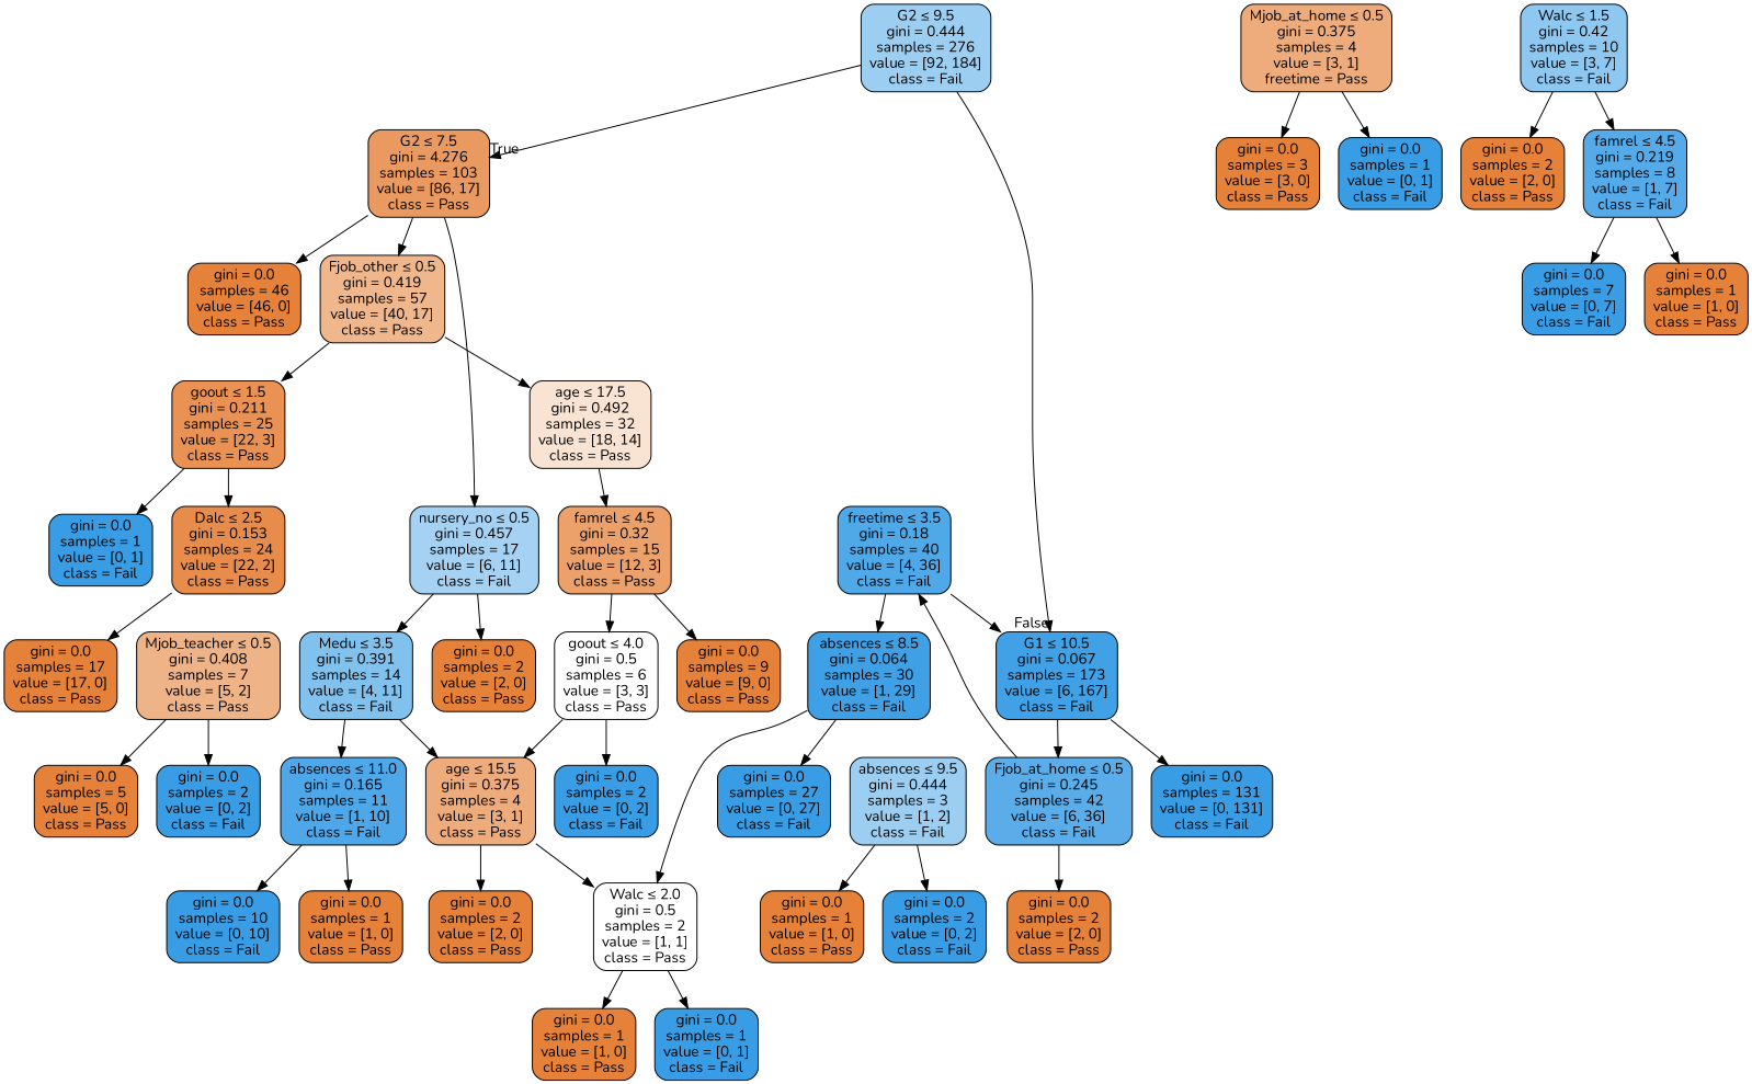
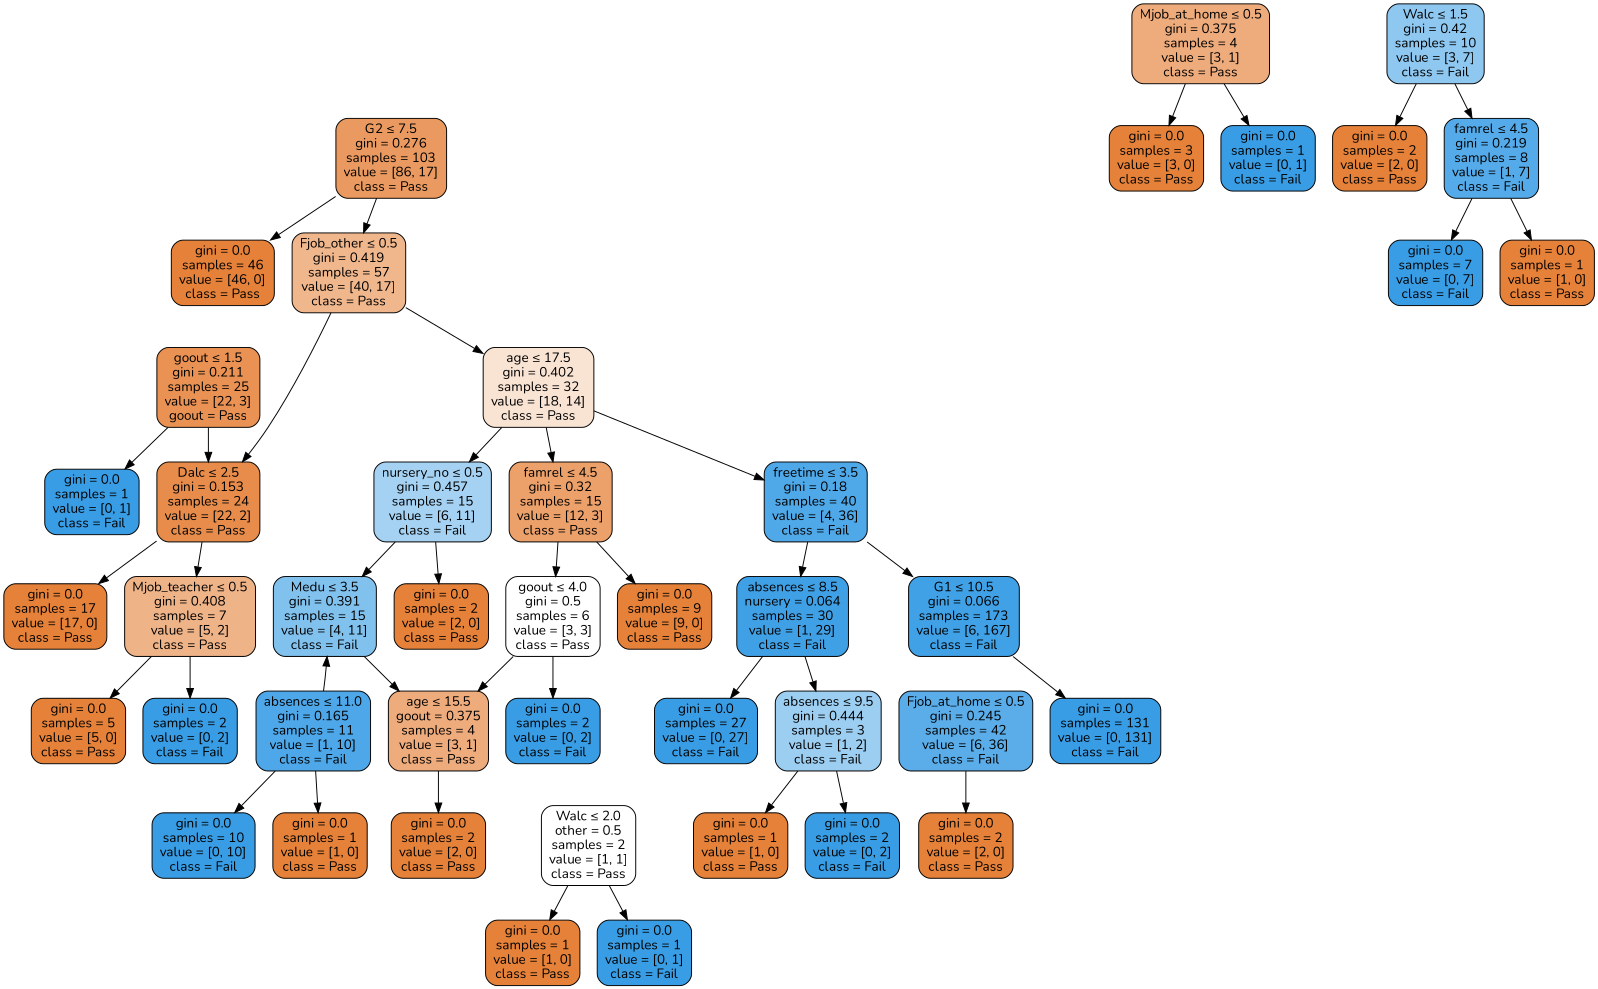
  digraph {
    fontname=Nunito
    node [color=black fillcolor="#e58139" fontname=Nunito shape=box style="filled, rounded"]
    edge [fontname=Nunito]
-   n1 [fillcolor="#9ccef2" label=<G2 &le; 9.5<br/>gini = 0.444<br/>samples = 276<br/>value = [92, 184]<br/>class = Fail>]
-   n2 [fillcolor="#ea9a60" label=<G2 &le; 7.5<br/>gini = 4.276<br/>samples = 103<br/>value = [86, 17]<br/>class = Pass>]
-   n3 [fillcolor="#40a1e6" label=<G1 &le; 10.5<br/>gini = 0.067<br/>samples = 173<br/>value = [6, 167]<br/>class = Fail>]
+   n2 [fillcolor="#ea9a60" label=<G2 &le; 7.5<br/>gini = 0.276<br/>samples = 103<br/>value = [86, 17]<br/>class = Pass>]
+   n3 [fillcolor="#40a1e6" label=<G1 &le; 10.5<br/>gini = 0.066<br/>samples = 173<br/>value = [6, 167]<br/>class = Fail>]
    n4 [label=<gini = 0.0<br/>samples = 46<br/>value = [46, 0]<br/>class = Pass>]
    n5 [fillcolor="#f0b78d" label=<Fjob_other &le; 0.5<br/>gini = 0.419<br/>samples = 57<br/>value = [40, 17]<br/>class = Pass>]
    n6 [fillcolor="#5aade9" label=<Fjob_at_home &le; 0.5<br/>gini = 0.245<br/>samples = 42<br/>value = [6, 36]<br/>class = Fail>]
    n7 [fillcolor="#399de5" label=<gini = 0.0<br/>samples = 131<br/>value = [0, 131]<br/>class = Fail>]
-   n8 [fillcolor="#e99254" label=<goout &le; 1.5<br/>gini = 0.211<br/>samples = 25<br/>value = [22, 3]<br/>class = Pass>]
-   n9 [fillcolor="#f9e3d3" label=<age &le; 17.5<br/>gini = 0.492<br/>samples = 32<br/>value = [18, 14]<br/>class = Pass>]
+   n8 [fillcolor="#e99254" label=<goout &le; 1.5<br/>gini = 0.211<br/>samples = 25<br/>value = [22, 3]<br/>goout = Pass>]
+   n9 [fillcolor="#f9e3d3" label=<age &le; 17.5<br/>gini = 0.402<br/>samples = 32<br/>value = [18, 14]<br/>class = Pass>]
    n10 [fillcolor="#399de5" label=<gini = 0.0<br/>samples = 1<br/>value = [0, 1]<br/>class = Fail>]
    n11 [fillcolor="#e78c4b" label=<Dalc &le; 2.5<br/>gini = 0.153<br/>samples = 24<br/>value = [22, 2]<br/>class = Pass>]
-   n12 [fillcolor="#a5d2f3" label=<nursery_no &le; 0.5<br/>gini = 0.457<br/>samples = 17<br/>value = [6, 11]<br/>class = Fail>]
+   n12 [fillcolor="#a5d2f3" label=<nursery_no &le; 0.5<br/>gini = 0.457<br/>samples = 15<br/>value = [6, 11]<br/>class = Fail>]
    n13 [fillcolor="#eca06a" label=<famrel &le; 4.5<br/>gini = 0.32<br/>samples = 15<br/>value = [12, 3]<br/>class = Pass>]
    n14 [label=<gini = 0.0<br/>samples = 17<br/>value = [17, 0]<br/>class = Pass>]
    n15 [fillcolor="#efb388" label=<Mjob_teacher &le; 0.5<br/>gini = 0.408<br/>samples = 7<br/>value = [5, 2]<br/>class = Pass>]
    n16 [label=<gini = 0.0<br/>samples = 5<br/>value = [5, 0]<br/>class = Pass>]
    n17 [fillcolor="#399de5" label=<gini = 0.0<br/>samples = 2<br/>value = [0, 2]<br/>class = Fail>]
-   n18 [fillcolor="#81c1ee" label=<Medu &le; 3.5<br/>gini = 0.391<br/>samples = 14<br/>value = [4, 11]<br/>class = Fail>]
+   n18 [fillcolor="#81c1ee" label=<Medu &le; 3.5<br/>gini = 0.391<br/>samples = 15<br/>value = [4, 11]<br/>class = Fail>]
    n19 [label=<gini = 0.0<br/>samples = 2<br/>value = [2, 0]<br/>class = Pass>]
    n20 [label=<gini = 0.0<br/>samples = 9<br/>value = [9, 0]<br/>class = Pass>]
    n21 [fillcolor="#ffffff" label=<goout &le; 4.0<br/>gini = 0.5<br/>samples = 6<br/>value = [3, 3]<br/>class = Pass>]
    n22 [fillcolor="#4da7e8" label=<absences &le; 11.0<br/>gini = 0.165<br/>samples = 11<br/>value = [1, 10]<br/>class = Fail>]
-   n23 [fillcolor="#eeab7b" label=<age &le; 15.5<br/>gini = 0.375<br/>samples = 4<br/>value = [3, 1]<br/>class = Pass>]
+   n23 [fillcolor="#eeab7b" label=<age &le; 15.5<br/>goout = 0.375<br/>samples = 4<br/>value = [3, 1]<br/>class = Pass>]
    n24 [fillcolor="#399de5" label=<gini = 0.0<br/>samples = 10<br/>value = [0, 10]<br/>class = Fail>]
    n25 [label=<gini = 0.0<br/>samples = 1<br/>value = [1, 0]<br/>class = Pass>]
-   n26 [fillcolor="#ffffff" label=<Walc &le; 2.0<br/>gini = 0.5<br/>samples = 2<br/>value = [1, 1]<br/>class = Pass>]
+   n26 [fillcolor="#ffffff" label=<Walc &le; 2.0<br/>other = 0.5<br/>samples = 2<br/>value = [1, 1]<br/>class = Pass>]
    n27 [label=<gini = 0.0<br/>samples = 2<br/>value = [2, 0]<br/>class = Pass>]
    n28 [label=<gini = 0.0<br/>samples = 1<br/>value = [1, 0]<br/>class = Pass>]
    n29 [fillcolor="#399de5" label=<gini = 0.0<br/>samples = 1<br/>value = [0, 1]<br/>class = Fail>]
    n30 [fillcolor="#399de5" label=<gini = 0.0<br/>samples = 2<br/>value = [0, 2]<br/>class = Fail>]
-   n31 [fillcolor="#eeab7b" label=<Mjob_at_home &le; 0.5<br/>gini = 0.375<br/>samples = 4<br/>value = [3, 1]<br/>freetime = Pass>]
+   n31 [fillcolor="#eeab7b" label=<Mjob_at_home &le; 0.5<br/>gini = 0.375<br/>samples = 4<br/>value = [3, 1]<br/>class = Pass>]
    n32 [label=<gini = 0.0<br/>samples = 3<br/>value = [3, 0]<br/>class = Pass>]
    n33 [fillcolor="#399de5" label=<gini = 0.0<br/>samples = 1<br/>value = [0, 1]<br/>class = Fail>]
    n34 [fillcolor="#4fa8e8" label=<freetime &le; 3.5<br/>gini = 0.18<br/>samples = 40<br/>value = [4, 36]<br/>class = Fail>]
    n35 [label=<gini = 0.0<br/>samples = 2<br/>value = [2, 0]<br/>class = Pass>]
-   n36 [fillcolor="#40a0e6" label=<absences &le; 8.5<br/>gini = 0.064<br/>samples = 30<br/>value = [1, 29]<br/>class = Fail>]
+   n36 [fillcolor="#40a0e6" label=<absences &le; 8.5<br/>nursery = 0.064<br/>samples = 30<br/>value = [1, 29]<br/>class = Fail>]
    n37 [fillcolor="#399de5" label=<gini = 0.0<br/>samples = 27<br/>value = [0, 27]<br/>class = Fail>]
    n38 [fillcolor="#9ccef2" label=<absences &le; 9.5<br/>gini = 0.444<br/>samples = 3<br/>value = [1, 2]<br/>class = Fail>]
    n39 [fillcolor="#8ec7f0" label=<Walc &le; 1.5<br/>gini = 0.42<br/>samples = 10<br/>value = [3, 7]<br/>class = Fail>]
    n40 [label=<gini = 0.0<br/>samples = 2<br/>value = [2, 0]<br/>class = Pass>]
    n41 [fillcolor="#55abe9" label=<famrel &le; 4.5<br/>gini = 0.219<br/>samples = 8<br/>value = [1, 7]<br/>class = Fail>]
    n42 [label=<gini = 0.0<br/>samples = 1<br/>value = [1, 0]<br/>class = Pass>]
    n43 [fillcolor="#399de5" label=<gini = 0.0<br/>samples = 2<br/>value = [0, 2]<br/>class = Fail>]
    n44 [fillcolor="#399de5" label=<gini = 0.0<br/>samples = 7<br/>value = [0, 7]<br/>class = Fail>]
    n45 [label=<gini = 0.0<br/>samples = 1<br/>value = [1, 0]<br/>class = Pass>]
-   n1 -> n2 [headlabel=True labelangle=45 labeldistance=2.5]
-   n1 -> n3 [headlabel=False labelangle=-45 labeldistance=2.5]
    n2 -> n4
    n2 -> n5
-   n3 -> n6
    n3 -> n7
-   n5 -> n8
+   n5 -> n11
    n5 -> n9
-   n6 -> n34
+   n9 -> n34
    n6 -> n35
    n8 -> n10
    n8 -> n11
-   n2 -> n12
+   n9 -> n12
    n9 -> n13
    n11 -> n14
+   n11 -> n15
    n12 -> n18
    n12 -> n19
    n13 -> n20
    n13 -> n21
    n15 -> n16
    n15 -> n17
-   n18 -> n22
+   n22 -> n18
    n18 -> n23
    n21 -> n23
    n21 -> n30
    n22 -> n24
    n22 -> n25
-   n23 -> n26
    n23 -> n27
    n26 -> n28
    n26 -> n29
    n31 -> n32
    n31 -> n33
    n34 -> n3
    n34 -> n36
    n36 -> n37
-   n36 -> n26
+   n36 -> n38
    n38 -> n42
    n38 -> n43
    n39 -> n40
    n39 -> n41
    n41 -> n44
    n41 -> n45
  }
